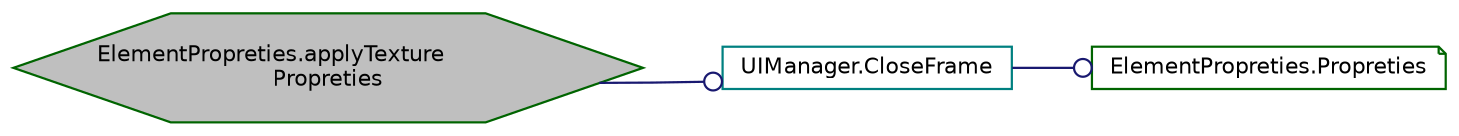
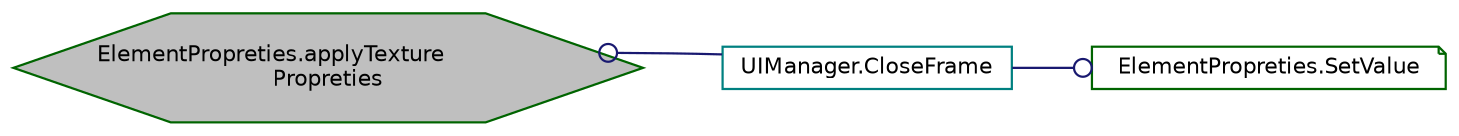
  digraph {
    rankdir=LR
    node [color=darkgreen fillcolor=white fontname=Helvetica fontsize=10 style=filled]
    edge [arrowhead=odot color=midnightblue fontname=Helvetica fontsize=10 labelfontname=Helvetica labelfontsize=10 style=solid]
    n1 [fillcolor=grey75 fontcolor=black height=0.2 label="ElementPropreties.applyTexture\lPropreties" shape=hexagon width=0.4]
    n2 [color=teal height=0.2 label="UIManager.CloseFrame" shape=box width=0.4]
-   n3 [height=0.2 label="ElementPropreties.Propreties" shape=note width=0.4]
-   n1 -> n2
+   n3 [height=0.2 label="ElementPropreties.SetValue" shape=note width=0.4]
+   n2 -> n1
    n2 -> n3
  }
